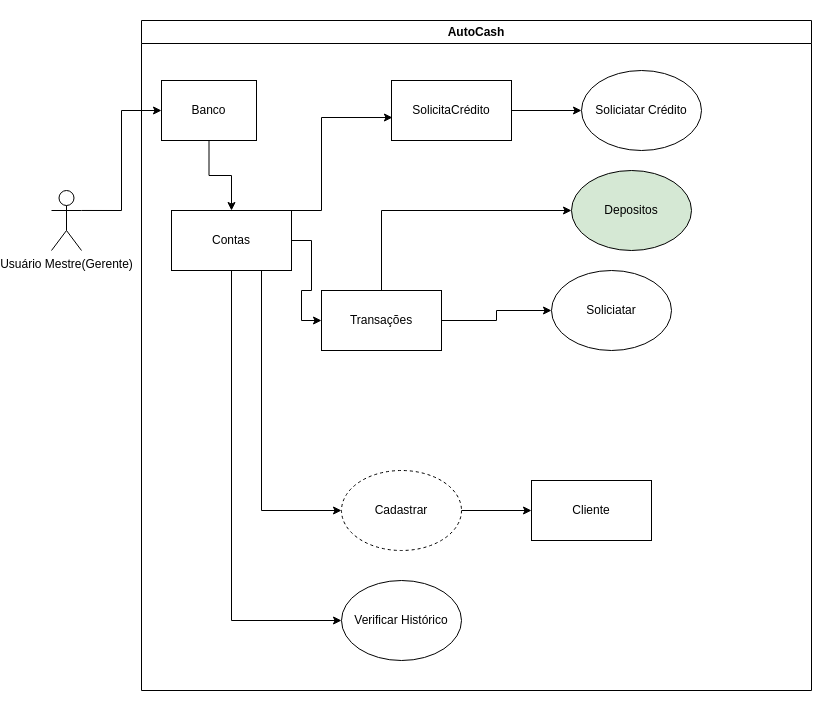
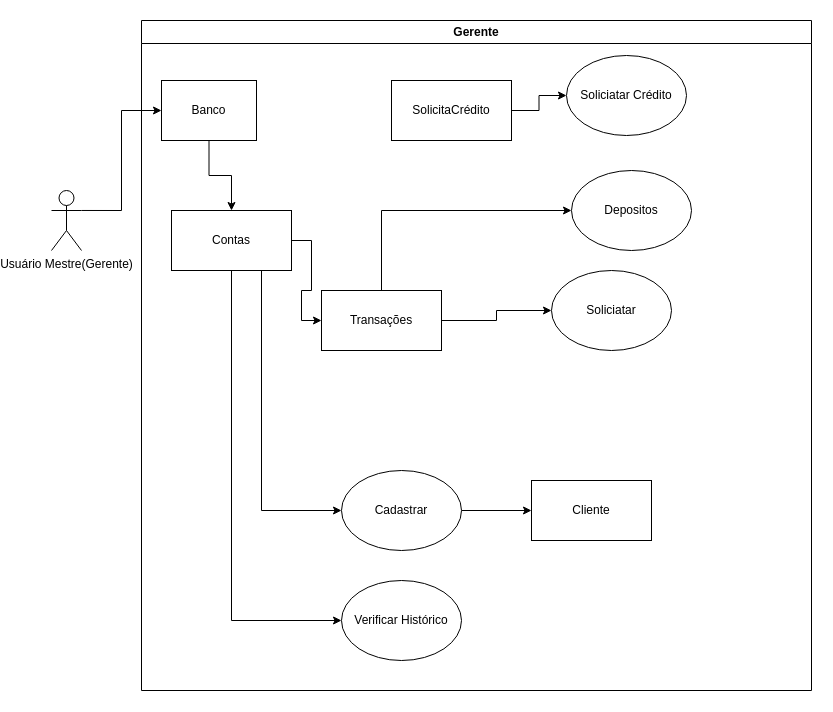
  <mxCell id="0" />
  <mxCell id="1" parent="0" />
  <mxCell id="2" style="edgeStyle=orthogonalEdgeStyle;rounded=0;orthogonalLoop=1;jettySize=auto;html=1;exitX=1;exitY=0.333;exitDx=0;exitDy=0;exitPerimeter=0;entryX=0;entryY=0.5;entryDx=0;entryDy=0;" parent="1" source="3" target="17" edge="1"><mxGeometry relative="1" as="geometry" /></mxCell>
  <mxCell id="3" value="Usuário Mestre(Gerente)" style="shape=umlActor;verticalLabelPosition=bottom;verticalAlign=top;html=1;outlineConnect=0;" parent="1" vertex="1"><mxGeometry x="20" y="190" width="30" height="60" as="geometry" /></mxCell>
- <mxCell id="4" value="AutoCash" style="swimlane;whiteSpace=wrap;html=1;" parent="1" vertex="1"><mxGeometry x="110" y="20" width="670" height="670" as="geometry" /></mxCell>
+ <mxCell id="4" value="Gerente" style="swimlane;whiteSpace=wrap;html=1;" parent="1" vertex="1"><mxGeometry x="110" y="20" width="670" height="670" as="geometry" /></mxCell>
  <mxCell id="5" value="Cliente" style="rounded=0;whiteSpace=wrap;html=1;" parent="4" vertex="1"><mxGeometry x="390" y="460" width="120" height="60" as="geometry" /></mxCell>
  <mxCell id="6" style="edgeStyle=orthogonalEdgeStyle;rounded=0;orthogonalLoop=1;jettySize=auto;html=1;exitX=1;exitY=0.5;exitDx=0;exitDy=0;" edge="1" parent="4" source="7" target="5"><mxGeometry relative="1" as="geometry" /></mxCell>
- <mxCell id="7" value="Cadastrar" style="ellipse;whiteSpace=wrap;html=1;dashed=1;" parent="4" vertex="1"><mxGeometry x="200" y="450" width="120" height="80" as="geometry" /></mxCell>
+ <mxCell id="7" value="Cadastrar" style="ellipse;whiteSpace=wrap;html=1;" parent="4" vertex="1"><mxGeometry x="200" y="450" width="120" height="80" as="geometry" /></mxCell>
  <mxCell id="8" style="edgeStyle=orthogonalEdgeStyle;rounded=0;orthogonalLoop=1;jettySize=auto;html=1;exitX=0.5;exitY=0;exitDx=0;exitDy=0;entryX=0;entryY=0.5;entryDx=0;entryDy=0;" edge="1" parent="4" source="10" target="20"><mxGeometry relative="1" as="geometry" /></mxCell>
  <mxCell id="9" style="edgeStyle=orthogonalEdgeStyle;rounded=0;orthogonalLoop=1;jettySize=auto;html=1;exitX=1;exitY=0.5;exitDx=0;exitDy=0;" edge="1" parent="4" source="10" target="19"><mxGeometry relative="1" as="geometry" /></mxCell>
  <mxCell id="10" value="Transações" style="rounded=0;whiteSpace=wrap;html=1;" parent="4" vertex="1"><mxGeometry x="180" y="270" width="120" height="60" as="geometry" /></mxCell>
  <mxCell id="11" style="edgeStyle=orthogonalEdgeStyle;rounded=0;orthogonalLoop=1;jettySize=auto;html=1;exitX=0.5;exitY=1;exitDx=0;exitDy=0;entryX=0;entryY=0.5;entryDx=0;entryDy=0;" edge="1" parent="4" source="15" target="18"><mxGeometry relative="1" as="geometry" /></mxCell>
  <mxCell id="12" style="edgeStyle=orthogonalEdgeStyle;rounded=0;orthogonalLoop=1;jettySize=auto;html=1;exitX=0.75;exitY=1;exitDx=0;exitDy=0;entryX=0;entryY=0.5;entryDx=0;entryDy=0;" edge="1" parent="4" source="15" target="7"><mxGeometry relative="1" as="geometry" /></mxCell>
  <mxCell id="13" style="edgeStyle=orthogonalEdgeStyle;rounded=0;orthogonalLoop=1;jettySize=auto;html=1;exitX=1;exitY=0.5;exitDx=0;exitDy=0;entryX=0;entryY=0.5;entryDx=0;entryDy=0;" edge="1" parent="4" source="15" target="10"><mxGeometry relative="1" as="geometry" /></mxCell>
- <mxCell id="14" style="edgeStyle=orthogonalEdgeStyle;rounded=0;orthogonalLoop=1;jettySize=auto;html=1;exitX=0.75;exitY=0;exitDx=0;exitDy=0;entryX=0.008;entryY=0.617;entryDx=0;entryDy=0;entryPerimeter=0;" edge="1" parent="4" source="15" target="22"><mxGeometry relative="1" as="geometry"><Array as="points"><mxPoint x="180" y="190" /><mxPoint x="180" y="97" /></Array></mxGeometry></mxCell>
  <mxCell id="15" value="Contas" style="rounded=0;whiteSpace=wrap;html=1;" parent="4" vertex="1"><mxGeometry x="30" y="190" width="120" height="60" as="geometry" /></mxCell>
  <mxCell id="16" style="edgeStyle=orthogonalEdgeStyle;rounded=0;orthogonalLoop=1;jettySize=auto;html=1;exitX=0.5;exitY=1;exitDx=0;exitDy=0;" edge="1" parent="4" source="17" target="15"><mxGeometry relative="1" as="geometry" /></mxCell>
  <mxCell id="17" value="Banco" style="rounded=0;whiteSpace=wrap;html=1;" parent="4" vertex="1"><mxGeometry x="20" y="60" width="95" height="60" as="geometry" /></mxCell>
  <mxCell id="18" value="Verificar Histórico" style="ellipse;whiteSpace=wrap;html=1;" vertex="1" parent="4"><mxGeometry x="200" y="560" width="120" height="80" as="geometry" /></mxCell>
  <mxCell id="19" value="Soliciatar" style="ellipse;whiteSpace=wrap;html=1;" vertex="1" parent="4"><mxGeometry x="410" y="250" width="120" height="80" as="geometry" /></mxCell>
- <mxCell id="20" value="Depositos" style="ellipse;whiteSpace=wrap;html=1;fillColor=#d5e8d4;" vertex="1" parent="4"><mxGeometry x="430" y="150" width="120" height="80" as="geometry" /></mxCell>
+ <mxCell id="20" value="Depositos" style="ellipse;whiteSpace=wrap;html=1;" vertex="1" parent="4"><mxGeometry x="430" y="150" width="120" height="80" as="geometry" /></mxCell>
  <mxCell id="21" style="edgeStyle=orthogonalEdgeStyle;rounded=0;orthogonalLoop=1;jettySize=auto;html=1;exitX=1;exitY=0.5;exitDx=0;exitDy=0;entryX=0;entryY=0.5;entryDx=0;entryDy=0;" edge="1" parent="4" source="22" target="23"><mxGeometry relative="1" as="geometry" /></mxCell>
  <mxCell id="22" value="SolicitaCrédito" style="rounded=0;whiteSpace=wrap;html=1;" vertex="1" parent="4"><mxGeometry x="250" y="60" width="120" height="60" as="geometry" /></mxCell>
- <mxCell id="23" value="Soliciatar Crédito" style="ellipse;whiteSpace=wrap;html=1;" vertex="1" parent="4"><mxGeometry x="440" y="50" width="120" height="80" as="geometry" /></mxCell>
+ <mxCell id="23" value="Soliciatar Crédito" style="ellipse;whiteSpace=wrap;html=1;" vertex="1" parent="4"><mxGeometry x="425" y="35" width="120" height="80" as="geometry" /></mxCell>
